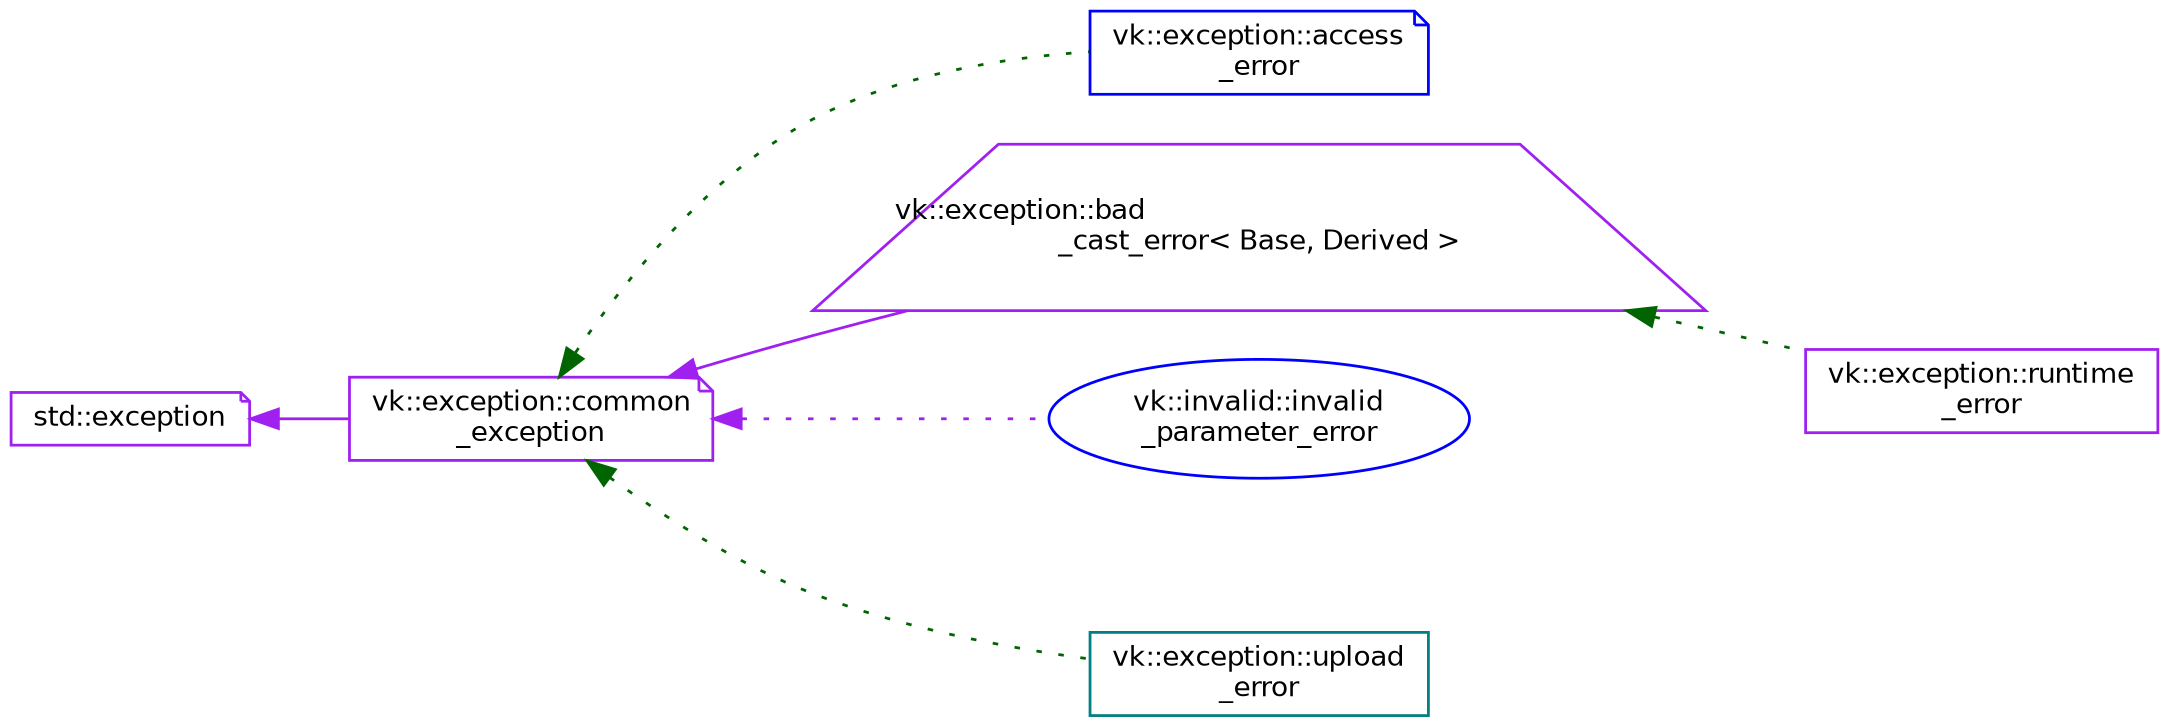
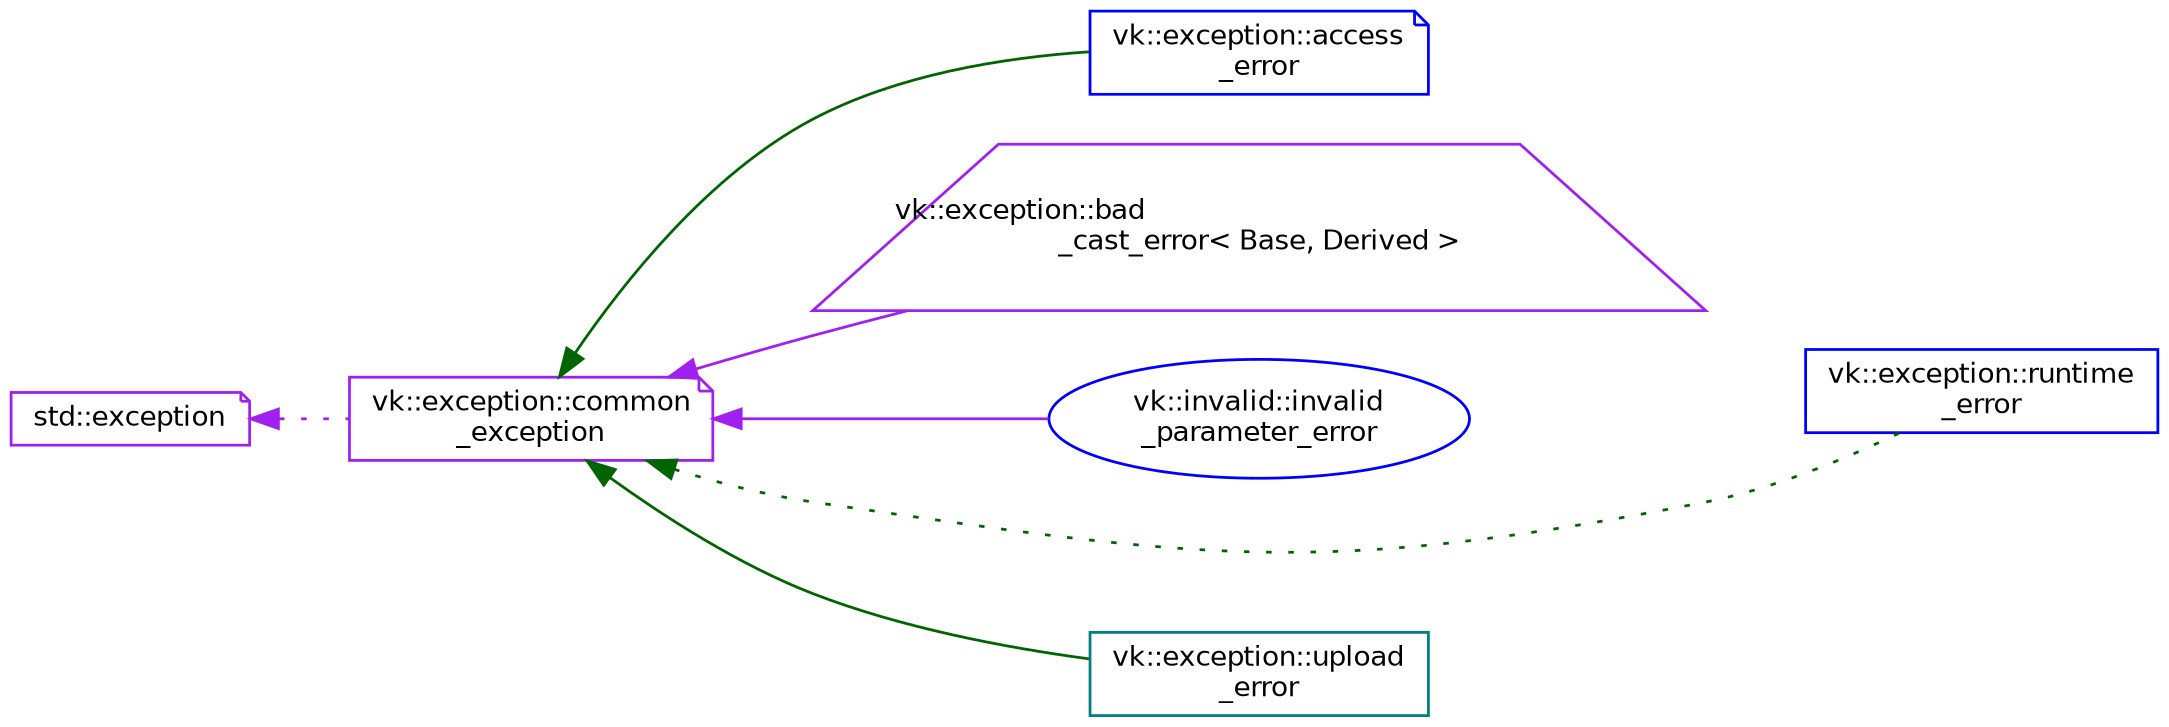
  digraph {
    fontname="DejaVu Sans"
    rankdir=LR
    node [color=purple fillcolor=white fontname="DejaVu Sans" fontsize=10 shape=note style=filled]
    edge [color=purple dir=back fontname="DejaVu Sans" fontsize=10 labelfontname=Helvetica labelfontsize=10 style=dotted]
    n1 [height=0.2 label="std::exception" width=0.4]
    n2 [height=0.2 label="vk::exception::common\l_exception" width=0.4]
    n3 [color=blue height=0.2 label="vk::exception::access\l_error" width=0.4]
    n4 [height=0.2 label="vk::exception::bad\l_cast_error\< Base, Derived \>" shape=trapezium width=0.4]
    n5 [color=blue height=0.2 label="vk::invalid::invalid\l_parameter_error" shape=ellipse width=0.4]
-   n6 [height=0.2 label="vk::exception::runtime\l_error" shape=box width=0.4]
+   n6 [color=blue height=0.2 label="vk::exception::runtime\l_error" shape=box width=0.4]
    n7 [color=teal height=0.2 label="vk::exception::upload\l_error" shape=box width=0.4]
-   n1 -> n2 [style=solid]
-   n2 -> n3 [color=darkgreen]
+   n1 -> n2
+   n2 -> n3 [color=darkgreen style=solid]
    n2 -> n4 [style=solid]
-   n2 -> n5
-   n4 -> n6 [color=darkgreen]
-   n2 -> n7 [color=darkgreen]
+   n2 -> n5 [style=solid]
+   n2 -> n6 [color=darkgreen]
+   n2 -> n7 [color=darkgreen style=solid]
  }
